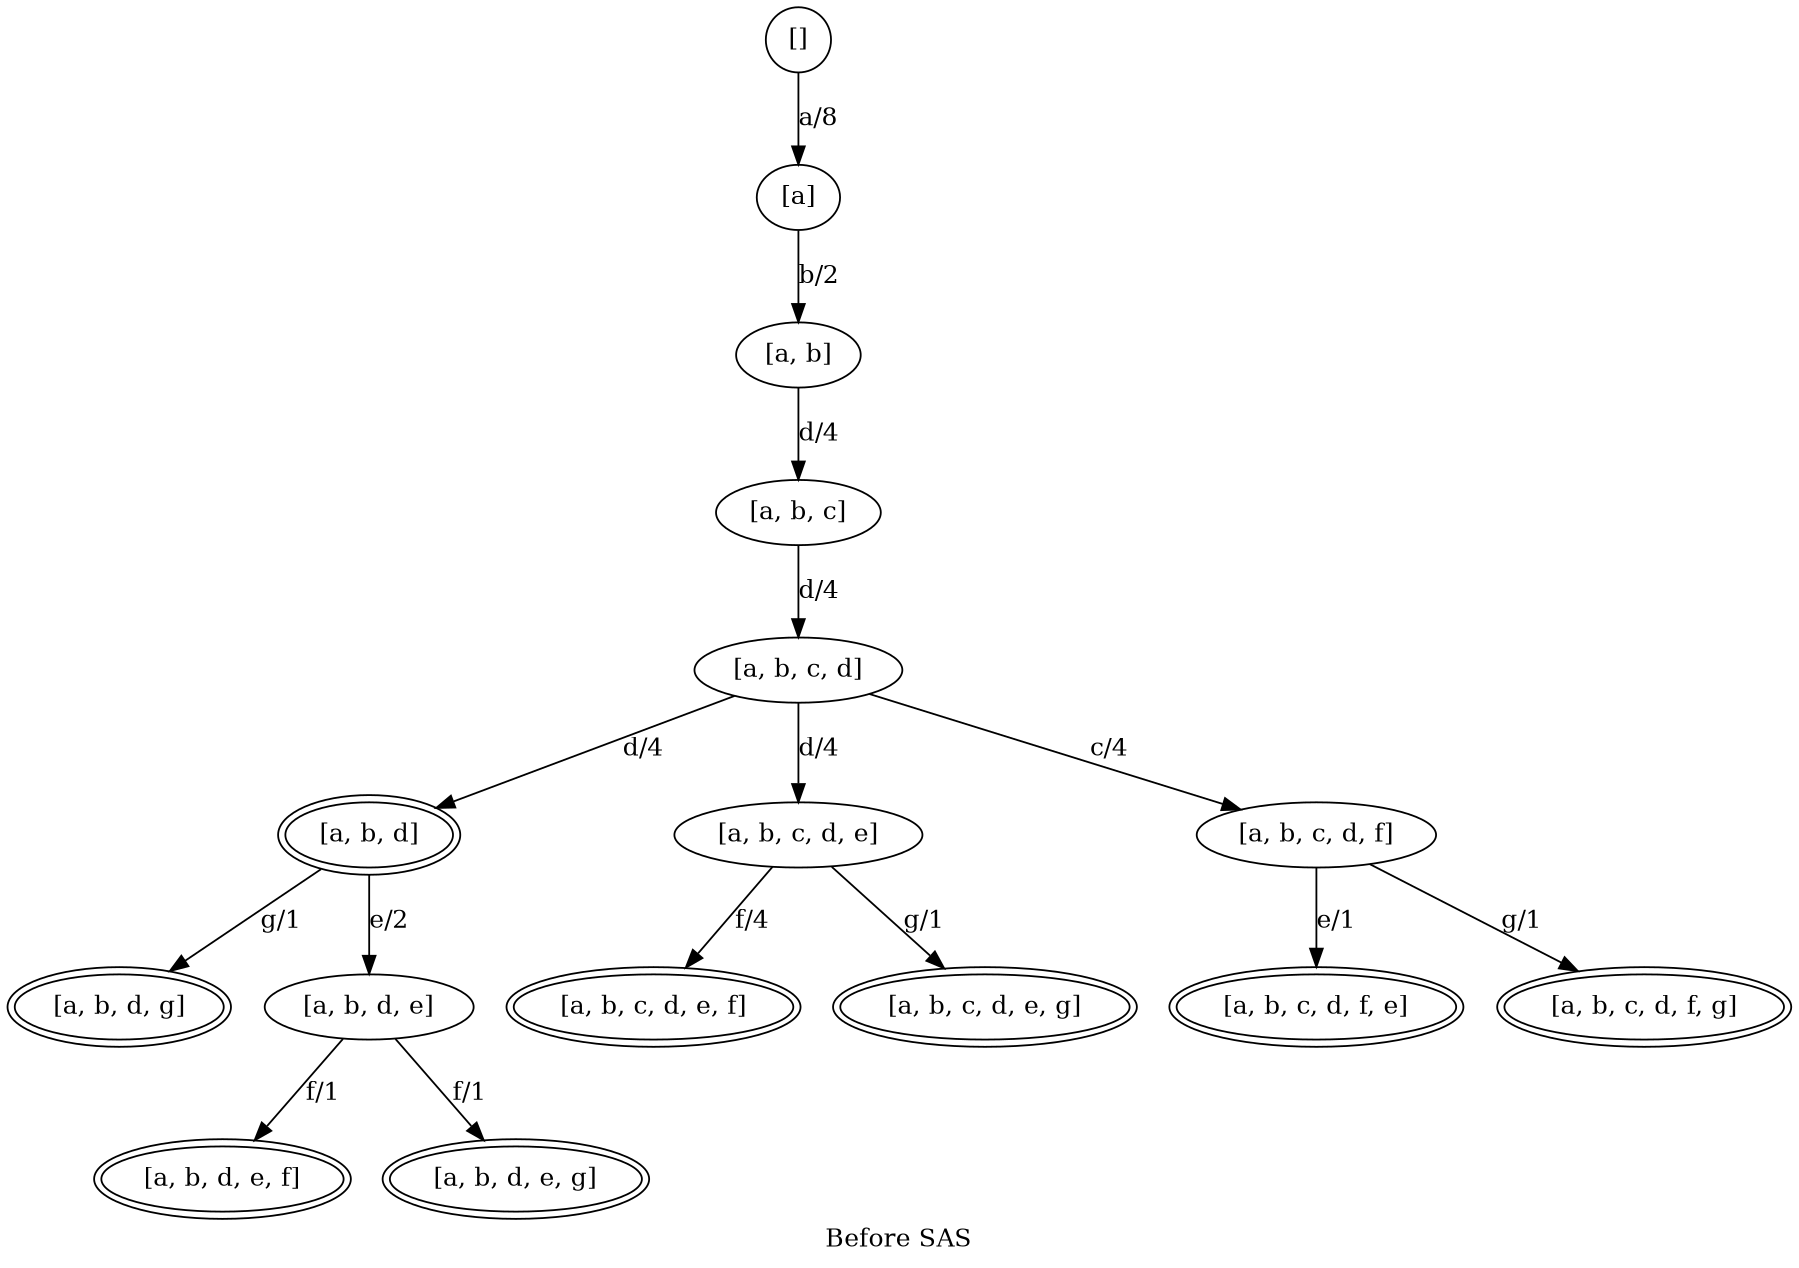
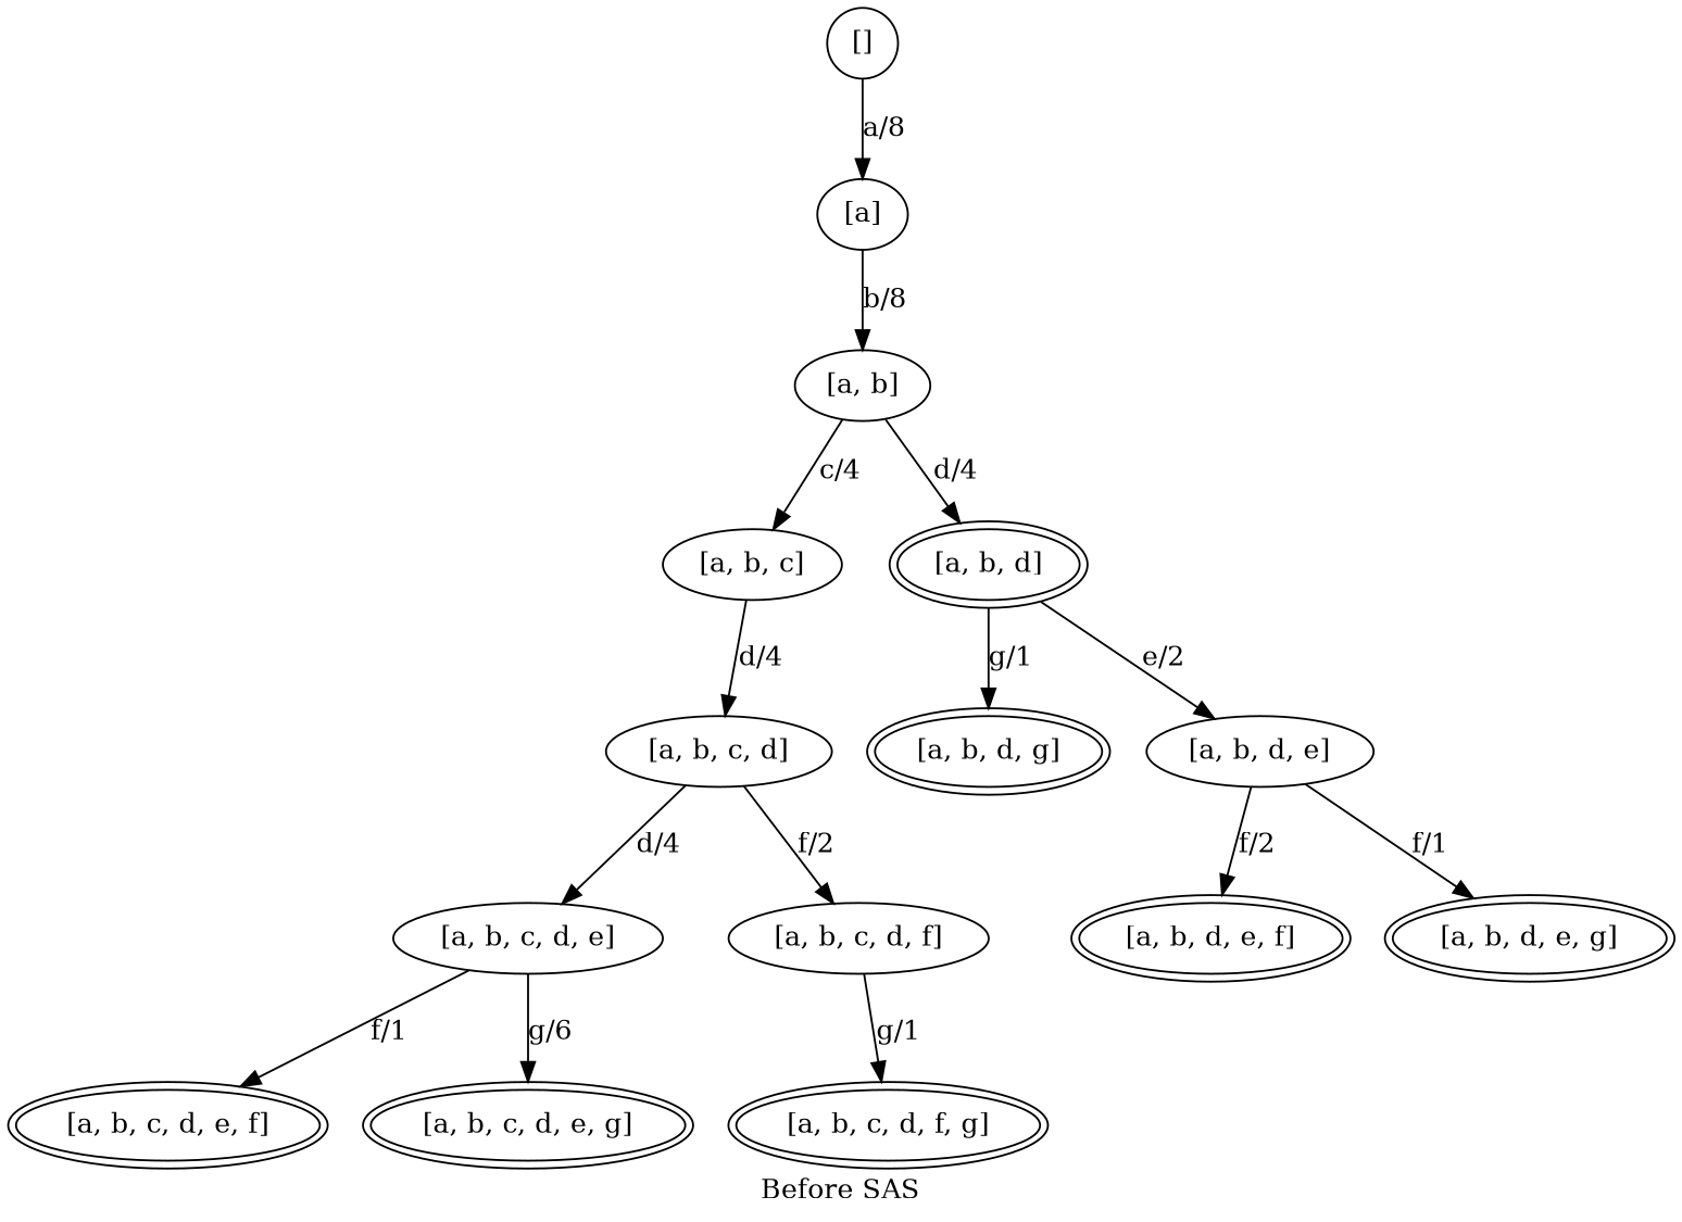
  digraph {
    label="Before SAS"
    n1 [label="[]" width=0.5]
    n2 [label="[a]" width=0.5]
    n3 [label="[a, b]" width=0.5]
    n4 [label="[a, b, c]" width=0.5]
    n5 [label="[a, b, d]" peripheries=2 width=0.5]
    n6 [label="[a, b, c, d]" width=0.5]
    n7 [label="[a, b, d, g]" peripheries=2 width=0.5]
    n8 [label="[a, b, d, e]" width=0.5]
    n9 [label="[a, b, c, d, e]" width=0.5]
    n10 [label="[a, b, c, d, f]" width=0.5]
    n11 [label="[a, b, c, d, e, f]" peripheries=2 width=0.5]
    n12 [label="[a, b, c, d, e, g]" peripheries=2 width=0.5]
-   n13 [label="[a, b, c, d, f, e]" peripheries=2 width=0.5]
    n14 [label="[a, b, c, d, f, g]" peripheries=2 width=0.5]
    n15 [label="[a, b, d, e, f]" peripheries=2 width=0.5]
    n16 [label="[a, b, d, e, g]" peripheries=2 width=0.5]
    n1 -> n2 [label="a/8"]
-   n2 -> n3 [label="b/2"]
-   n3 -> n4 [label="d/4"]
-   n6 -> n5 [label="d/4"]
+   n2 -> n3 [label="b/8"]
+   n3 -> n4 [label="c/4"]
+   n3 -> n5 [label="d/4"]
    n4 -> n6 [label="d/4"]
    n5 -> n7 [label="g/1"]
    n5 -> n8 [label="e/2"]
    n6 -> n9 [label="d/4"]
-   n6 -> n10 [label="c/4"]
-   n8 -> n15 [label="f/1"]
+   n6 -> n10 [label="f/2"]
+   n8 -> n15 [label="f/2"]
    n8 -> n16 [label="f/1"]
-   n9 -> n11 [label="f/4"]
-   n9 -> n12 [label="g/1"]
-   n10 -> n13 [label="e/1"]
+   n9 -> n11 [label="f/1"]
+   n9 -> n12 [label="g/6"]
    n10 -> n14 [label="g/1"]
  }
